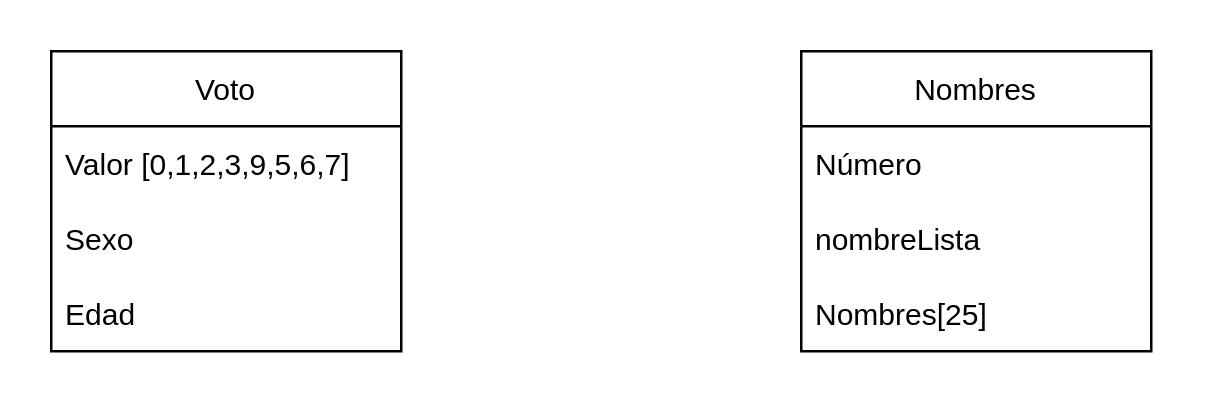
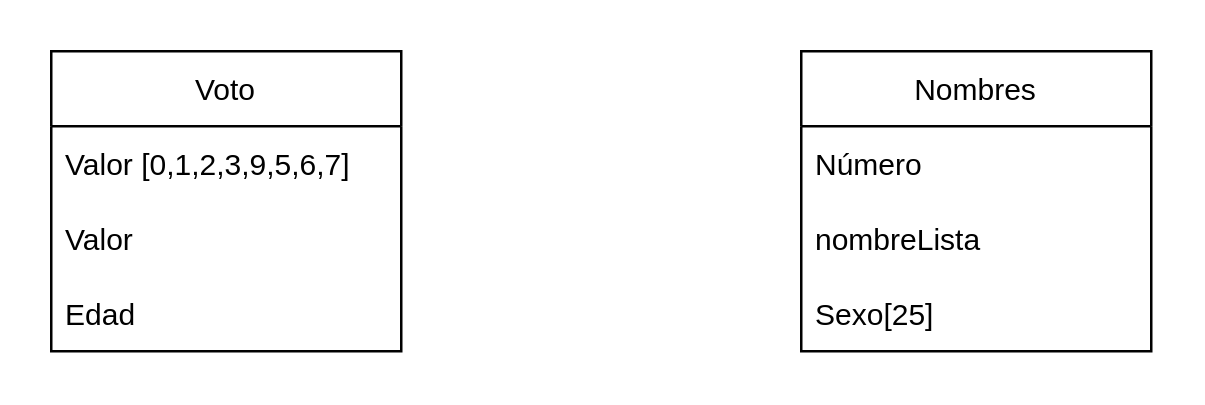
  <mxCell id="0" />
  <mxCell id="1" parent="0" />
  <mxCell id="2" value="Voto" style="swimlane;fontStyle=0;childLayout=stackLayout;horizontal=1;startSize=30;horizontalStack=0;resizeParent=1;resizeParentMax=0;resizeLast=0;collapsible=1;marginBottom=0;" vertex="1" parent="1"><mxGeometry x="20" y="20" width="140" height="120" as="geometry" /></mxCell>
  <mxCell id="3" value="Valor [0,1,2,3,9,5,6,7]" style="text;strokeColor=none;fillColor=none;align=left;verticalAlign=middle;spacingLeft=4;spacingRight=4;overflow=hidden;points=[[0,0.5],[1,0.5]];portConstraint=eastwest;rotatable=0;" vertex="1" parent="2"><mxGeometry y="30" width="140" height="30" as="geometry" /></mxCell>
- <mxCell id="4" value="Sexo" style="text;strokeColor=none;fillColor=none;align=left;verticalAlign=middle;spacingLeft=4;spacingRight=4;overflow=hidden;points=[[0,0.5],[1,0.5]];portConstraint=eastwest;rotatable=0;" vertex="1" parent="2"><mxGeometry y="60" width="140" height="30" as="geometry" /></mxCell>
+ <mxCell id="4" value="Valor" style="text;strokeColor=none;fillColor=none;align=left;verticalAlign=middle;spacingLeft=4;spacingRight=4;overflow=hidden;points=[[0,0.5],[1,0.5]];portConstraint=eastwest;rotatable=0;" vertex="1" parent="2"><mxGeometry y="60" width="140" height="30" as="geometry" /></mxCell>
  <mxCell id="5" value="Edad" style="text;strokeColor=none;fillColor=none;align=left;verticalAlign=middle;spacingLeft=4;spacingRight=4;overflow=hidden;points=[[0,0.5],[1,0.5]];portConstraint=eastwest;rotatable=0;" vertex="1" parent="2"><mxGeometry y="90" width="140" height="30" as="geometry" /></mxCell>
  <mxCell id="6" value="Nombres" style="swimlane;fontStyle=0;childLayout=stackLayout;horizontal=1;startSize=30;horizontalStack=0;resizeParent=1;resizeParentMax=0;resizeLast=0;collapsible=1;marginBottom=0;" vertex="1" parent="1"><mxGeometry x="320" y="20" width="140" height="120" as="geometry" /></mxCell>
  <mxCell id="7" value="Número" style="text;strokeColor=none;fillColor=none;align=left;verticalAlign=middle;spacingLeft=4;spacingRight=4;overflow=hidden;points=[[0,0.5],[1,0.5]];portConstraint=eastwest;rotatable=0;" vertex="1" parent="6"><mxGeometry y="30" width="140" height="30" as="geometry" /></mxCell>
  <mxCell id="8" value="nombreLista" style="text;strokeColor=none;fillColor=none;align=left;verticalAlign=middle;spacingLeft=4;spacingRight=4;overflow=hidden;points=[[0,0.5],[1,0.5]];portConstraint=eastwest;rotatable=0;" vertex="1" parent="6"><mxGeometry y="60" width="140" height="30" as="geometry" /></mxCell>
- <mxCell id="9" value="Nombres[25]" style="text;strokeColor=none;fillColor=none;align=left;verticalAlign=middle;spacingLeft=4;spacingRight=4;overflow=hidden;points=[[0,0.5],[1,0.5]];portConstraint=eastwest;rotatable=0;" vertex="1" parent="6"><mxGeometry y="90" width="140" height="30" as="geometry" /></mxCell>
+ <mxCell id="9" value="Sexo[25]" style="text;strokeColor=none;fillColor=none;align=left;verticalAlign=middle;spacingLeft=4;spacingRight=4;overflow=hidden;points=[[0,0.5],[1,0.5]];portConstraint=eastwest;rotatable=0;" vertex="1" parent="6"><mxGeometry y="90" width="140" height="30" as="geometry" /></mxCell>
